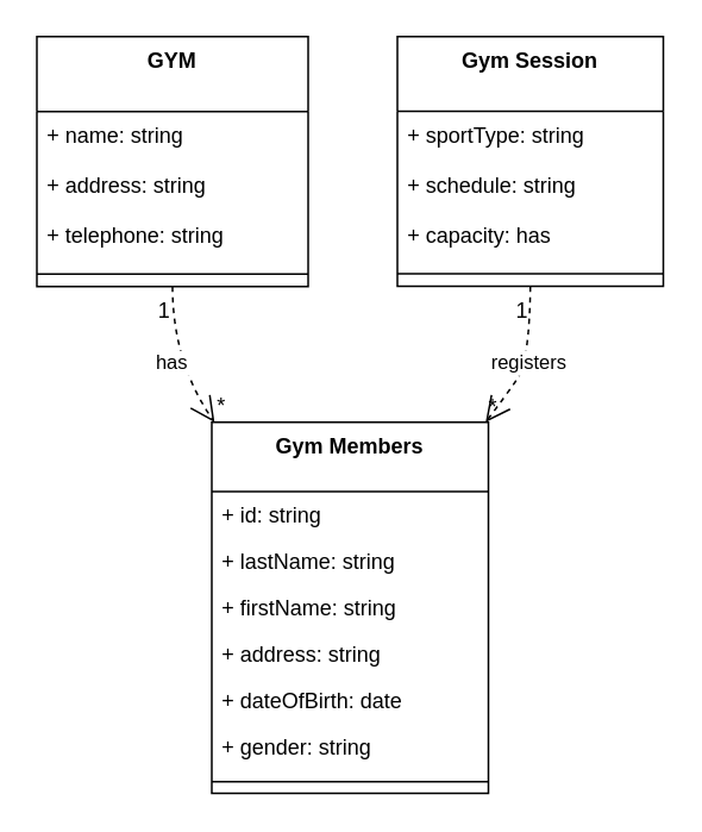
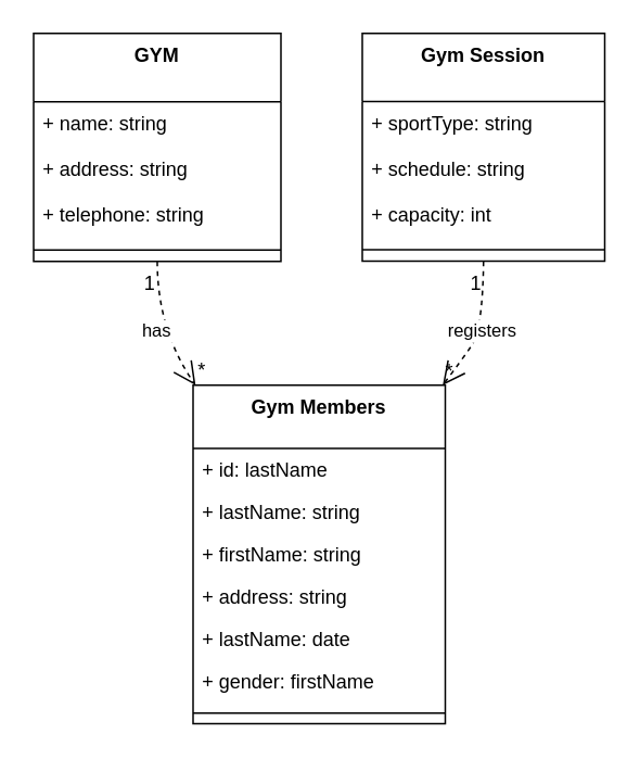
  <mxCell id="0" />
  <mxCell id="1" parent="0" />
  <mxCell id="2" value="GYM" style="swimlane;fontStyle=1;align=center;verticalAlign=top;childLayout=stackLayout;horizontal=1;startSize=41.95;horizontalStack=0;resizeParent=1;resizeParentMax=0;resizeLast=0;collapsible=0;marginBottom=0;" parent="1" vertex="1"><mxGeometry x="20" y="20" width="152" height="139.95" as="geometry" /></mxCell>
  <mxCell id="3" value="+ name: string" style="text;strokeColor=none;fillColor=none;align=left;verticalAlign=top;spacingLeft=4;spacingRight=4;overflow=hidden;rotatable=0;points=[[0,0.5],[1,0.5]];portConstraint=eastwest;" parent="2" vertex="1"><mxGeometry y="41.95" width="152" height="28" as="geometry" /></mxCell>
  <mxCell id="4" value="+ address: string" style="text;strokeColor=none;fillColor=none;align=left;verticalAlign=top;spacingLeft=4;spacingRight=4;overflow=hidden;rotatable=0;points=[[0,0.5],[1,0.5]];portConstraint=eastwest;" parent="2" vertex="1"><mxGeometry y="69.95" width="152" height="28" as="geometry" /></mxCell>
  <mxCell id="5" value="+ telephone: string" style="text;strokeColor=none;fillColor=none;align=left;verticalAlign=top;spacingLeft=4;spacingRight=4;overflow=hidden;rotatable=0;points=[[0,0.5],[1,0.5]];portConstraint=eastwest;" parent="2" vertex="1"><mxGeometry y="97.95" width="152" height="28" as="geometry" /></mxCell>
  <mxCell id="6" style="line;strokeWidth=1;fillColor=none;align=left;verticalAlign=middle;spacingTop=-1;spacingLeft=3;spacingRight=3;rotatable=0;labelPosition=right;points=[];portConstraint=eastwest;strokeColor=inherit;" parent="2" vertex="1"><mxGeometry y="125.95" width="152" height="14" as="geometry" /></mxCell>
  <mxCell id="7" value="Gym Members" style="swimlane;fontStyle=1;align=center;verticalAlign=top;childLayout=stackLayout;horizontal=1;startSize=38.85;horizontalStack=0;resizeParent=1;resizeParentMax=0;resizeLast=0;collapsible=0;marginBottom=0;" parent="1" vertex="1"><mxGeometry x="118" y="236" width="155" height="207.85" as="geometry" /></mxCell>
- <mxCell id="8" value="+ id: string" style="text;strokeColor=none;fillColor=none;align=left;verticalAlign=top;spacingLeft=4;spacingRight=4;overflow=hidden;rotatable=0;points=[[0,0.5],[1,0.5]];portConstraint=eastwest;" parent="7" vertex="1"><mxGeometry y="38.85" width="155" height="26" as="geometry" /></mxCell>
+ <mxCell id="8" value="+ id: lastName" style="text;strokeColor=none;fillColor=none;align=left;verticalAlign=top;spacingLeft=4;spacingRight=4;overflow=hidden;rotatable=0;points=[[0,0.5],[1,0.5]];portConstraint=eastwest;" parent="7" vertex="1"><mxGeometry y="38.85" width="155" height="26" as="geometry" /></mxCell>
  <mxCell id="9" value="+ lastName: string" style="text;strokeColor=none;fillColor=none;align=left;verticalAlign=top;spacingLeft=4;spacingRight=4;overflow=hidden;rotatable=0;points=[[0,0.5],[1,0.5]];portConstraint=eastwest;" parent="7" vertex="1"><mxGeometry y="64.85" width="155" height="26" as="geometry" /></mxCell>
  <mxCell id="10" value="+ firstName: string" style="text;strokeColor=none;fillColor=none;align=left;verticalAlign=top;spacingLeft=4;spacingRight=4;overflow=hidden;rotatable=0;points=[[0,0.5],[1,0.5]];portConstraint=eastwest;" parent="7" vertex="1"><mxGeometry y="90.85" width="155" height="26" as="geometry" /></mxCell>
  <mxCell id="11" value="+ address: string" style="text;strokeColor=none;fillColor=none;align=left;verticalAlign=top;spacingLeft=4;spacingRight=4;overflow=hidden;rotatable=0;points=[[0,0.5],[1,0.5]];portConstraint=eastwest;" parent="7" vertex="1"><mxGeometry y="116.85" width="155" height="26" as="geometry" /></mxCell>
- <mxCell id="12" value="+ dateOfBirth: date" style="text;strokeColor=none;fillColor=none;align=left;verticalAlign=top;spacingLeft=4;spacingRight=4;overflow=hidden;rotatable=0;points=[[0,0.5],[1,0.5]];portConstraint=eastwest;" parent="7" vertex="1"><mxGeometry y="142.85" width="155" height="26" as="geometry" /></mxCell>
- <mxCell id="13" value="+ gender: string" style="text;strokeColor=none;fillColor=none;align=left;verticalAlign=top;spacingLeft=4;spacingRight=4;overflow=hidden;rotatable=0;points=[[0,0.5],[1,0.5]];portConstraint=eastwest;" parent="7" vertex="1"><mxGeometry y="168.85" width="155" height="26" as="geometry" /></mxCell>
+ <mxCell id="12" value="+ lastName: date" style="text;strokeColor=none;fillColor=none;align=left;verticalAlign=top;spacingLeft=4;spacingRight=4;overflow=hidden;rotatable=0;points=[[0,0.5],[1,0.5]];portConstraint=eastwest;" parent="7" vertex="1"><mxGeometry y="142.85" width="155" height="26" as="geometry" /></mxCell>
+ <mxCell id="13" value="+ gender: firstName" style="text;strokeColor=none;fillColor=none;align=left;verticalAlign=top;spacingLeft=4;spacingRight=4;overflow=hidden;rotatable=0;points=[[0,0.5],[1,0.5]];portConstraint=eastwest;" parent="7" vertex="1"><mxGeometry y="168.85" width="155" height="26" as="geometry" /></mxCell>
  <mxCell id="14" style="line;strokeWidth=1;fillColor=none;align=left;verticalAlign=middle;spacingTop=-1;spacingLeft=3;spacingRight=3;rotatable=0;labelPosition=right;points=[];portConstraint=eastwest;strokeColor=inherit;" parent="7" vertex="1"><mxGeometry y="194.85" width="155" height="13" as="geometry" /></mxCell>
  <mxCell id="15" value="Gym Session" style="swimlane;fontStyle=1;align=center;verticalAlign=top;childLayout=stackLayout;horizontal=1;startSize=41.9;horizontalStack=0;resizeParent=1;resizeParentMax=0;resizeLast=0;collapsible=0;marginBottom=0;" parent="1" vertex="1"><mxGeometry x="222" y="20" width="149" height="139.9" as="geometry" /></mxCell>
  <mxCell id="16" value="+ sportType: string" style="text;strokeColor=none;fillColor=none;align=left;verticalAlign=top;spacingLeft=4;spacingRight=4;overflow=hidden;rotatable=0;points=[[0,0.5],[1,0.5]];portConstraint=eastwest;" parent="15" vertex="1"><mxGeometry y="41.9" width="149" height="28" as="geometry" /></mxCell>
  <mxCell id="17" value="+ schedule: string" style="text;strokeColor=none;fillColor=none;align=left;verticalAlign=top;spacingLeft=4;spacingRight=4;overflow=hidden;rotatable=0;points=[[0,0.5],[1,0.5]];portConstraint=eastwest;" parent="15" vertex="1"><mxGeometry y="69.9" width="149" height="28" as="geometry" /></mxCell>
- <mxCell id="18" value="+ capacity: has" style="text;strokeColor=none;fillColor=none;align=left;verticalAlign=top;spacingLeft=4;spacingRight=4;overflow=hidden;rotatable=0;points=[[0,0.5],[1,0.5]];portConstraint=eastwest;" parent="15" vertex="1"><mxGeometry y="97.9" width="149" height="28" as="geometry" /></mxCell>
+ <mxCell id="18" value="+ capacity: int" style="text;strokeColor=none;fillColor=none;align=left;verticalAlign=top;spacingLeft=4;spacingRight=4;overflow=hidden;rotatable=0;points=[[0,0.5],[1,0.5]];portConstraint=eastwest;" parent="15" vertex="1"><mxGeometry y="97.9" width="149" height="28" as="geometry" /></mxCell>
  <mxCell id="19" style="line;strokeWidth=1;fillColor=none;align=left;verticalAlign=middle;spacingTop=-1;spacingLeft=3;spacingRight=3;rotatable=0;labelPosition=right;points=[];portConstraint=eastwest;strokeColor=inherit;" parent="15" vertex="1"><mxGeometry y="125.9" width="149" height="14" as="geometry" /></mxCell>
  <mxCell id="20" value="has" style="curved=1;startArrow=none;endArrow=open;endSize=12;exitX=0.5;exitY=1;entryX=0.01;entryY=0;dashed=1;" parent="1" source="2" target="7" edge="1"><mxGeometry relative="1" as="geometry"><Array as="points"><mxPoint x="96" y="202" /></Array></mxGeometry></mxCell>
  <mxCell id="21" value="1" style="edgeLabel;resizable=0;labelBackgroundColor=none;fontSize=12;align=right;verticalAlign=top;" parent="20" vertex="1"><mxGeometry x="-1" relative="1" as="geometry" /></mxCell>
  <mxCell id="22" value="*" style="edgeLabel;resizable=0;labelBackgroundColor=none;fontSize=12;align=left;verticalAlign=bottom;" parent="20" vertex="1"><mxGeometry x="1" relative="1" as="geometry" /></mxCell>
  <mxCell id="23" value="registers" style="curved=1;startArrow=none;endArrow=open;endSize=12;exitX=0.5;exitY=1;entryX=0.99;entryY=0;dashed=1;" parent="1" source="15" target="7" edge="1"><mxGeometry relative="1" as="geometry"><Array as="points"><mxPoint x="296" y="202" /><mxPoint x="282" y="222" /></Array></mxGeometry></mxCell>
  <mxCell id="24" value="1" style="edgeLabel;resizable=0;labelBackgroundColor=none;fontSize=12;align=right;verticalAlign=top;" parent="23" vertex="1"><mxGeometry x="-1" relative="1" as="geometry" /></mxCell>
  <mxCell id="25" value="*" style="edgeLabel;resizable=0;labelBackgroundColor=none;fontSize=12;align=left;verticalAlign=bottom;" parent="23" vertex="1"><mxGeometry x="1" relative="1" as="geometry" /></mxCell>
